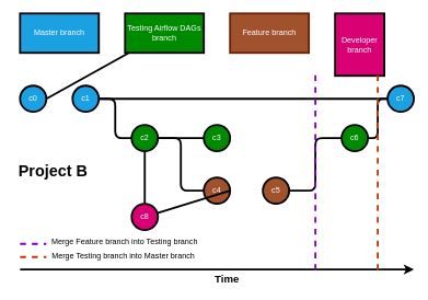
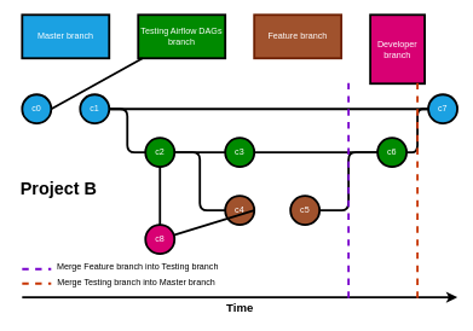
  <mxCell id="0" />
  <mxCell id="1" parent="0" />
  <mxCell id="2" value="Master branch" style="rounded=0;whiteSpace=wrap;html=1;fillColor=#1ba1e2;strokeColor=#000000;fontColor=#ffffff;strokeWidth=3;" parent="1" vertex="1"><mxGeometry x="30" y="20" width="120" height="60" as="geometry" /></mxCell>
  <mxCell id="3" value="Testing Airflow DAGs branch" style="rounded=0;whiteSpace=wrap;html=1;strokeColor=#000000;strokeWidth=3;fillColor=#008a00;fontColor=#ffffff;" parent="1" vertex="1"><mxGeometry x="190" y="20" width="120" height="60" as="geometry" /></mxCell>
  <mxCell id="4" value="Feature branch" style="rounded=0;whiteSpace=wrap;html=1;strokeColor=#6D1F00;strokeWidth=3;fillColor=#a0522d;fontColor=#ffffff;" parent="1" vertex="1"><mxGeometry x="350" y="20" width="120" height="60" as="geometry" /></mxCell>
  <mxCell id="5" value="c0" style="ellipse;whiteSpace=wrap;html=1;aspect=fixed;strokeColor=#000000;strokeWidth=3;fillColor=#1ba1e2;fontColor=#ffffff;" parent="1" vertex="1"><mxGeometry x="30" y="130" width="40" height="40" as="geometry" /></mxCell>
  <mxCell id="6" value="c1" style="ellipse;whiteSpace=wrap;html=1;aspect=fixed;strokeColor=#000000;strokeWidth=3;fillColor=#1ba1e2;fontColor=#ffffff;" parent="1" vertex="1"><mxGeometry x="110" y="130" width="40" height="40" as="geometry" /></mxCell>
  <mxCell id="7" value="" style="endArrow=none;html=1;strokeWidth=3;exitX=1;exitY=0.5;exitDx=0;exitDy=0;" parent="1" source="5" target="3" edge="1"><mxGeometry width="50" height="50" relative="1" as="geometry"><mxPoint x="-10" y="240" as="sourcePoint" /><mxPoint x="40" y="190" as="targetPoint" /></mxGeometry></mxCell>
  <mxCell id="8" value="c7" style="ellipse;whiteSpace=wrap;html=1;aspect=fixed;strokeColor=#000000;strokeWidth=3;fillColor=#1ba1e2;fontColor=#ffffff;" parent="1" vertex="1"><mxGeometry x="590" y="130" width="40" height="40" as="geometry" /></mxCell>
  <mxCell id="9" value="" style="endArrow=none;html=1;strokeWidth=3;entryX=0;entryY=0.5;entryDx=0;entryDy=0;exitX=1;exitY=0.5;exitDx=0;exitDy=0;" parent="1" source="6" target="8" edge="1"><mxGeometry width="50" height="50" relative="1" as="geometry"><mxPoint x="-10" y="240" as="sourcePoint" /><mxPoint x="40" y="190" as="targetPoint" /></mxGeometry></mxCell>
  <mxCell id="10" value="" style="edgeStyle=elbowEdgeStyle;elbow=horizontal;endArrow=none;html=1;strokeWidth=3;exitX=1;exitY=0.5;exitDx=0;exitDy=0;endFill=0;" parent="1" source="6" target="11" edge="1"><mxGeometry width="50" height="50" relative="1" as="geometry"><mxPoint x="30" y="240" as="sourcePoint" /><mxPoint x="80" y="190" as="targetPoint" /></mxGeometry></mxCell>
  <mxCell id="11" value="c2" style="ellipse;whiteSpace=wrap;html=1;aspect=fixed;fillColor=#008a00;strokeColor=#000000;fontColor=#ffffff;strokeWidth=3;" parent="1" vertex="1"><mxGeometry x="200" y="190" width="40" height="40" as="geometry" /></mxCell>
  <mxCell id="12" value="Developer branch" style="rounded=0;whiteSpace=wrap;html=1;strokeColor=#000000;strokeWidth=3;fillColor=#d80073;fontColor=#ffffff;" parent="1" vertex="1"><mxGeometry x="510" y="20" width="75" height="95" as="geometry" /></mxCell>
  <mxCell id="13" value="c3" style="ellipse;whiteSpace=wrap;html=1;aspect=fixed;fillColor=#008a00;strokeColor=#000000;fontColor=#ffffff;strokeWidth=3;" parent="1" vertex="1"><mxGeometry x="310" y="190" width="40" height="40" as="geometry" /></mxCell>
  <mxCell id="14" value="c4" style="ellipse;whiteSpace=wrap;html=1;aspect=fixed;fillColor=#a0522d;strokeColor=#000000;fontColor=#ffffff;strokeWidth=3;" parent="1" vertex="1"><mxGeometry x="310" y="270" width="40" height="40" as="geometry" /></mxCell>
  <mxCell id="15" value="c5" style="ellipse;whiteSpace=wrap;html=1;aspect=fixed;fillColor=#a0522d;strokeColor=#000000;fontColor=#ffffff;strokeWidth=3;" parent="1" vertex="1"><mxGeometry x="400" y="270" width="40" height="40" as="geometry" /></mxCell>
  <mxCell id="16" value="c6" style="ellipse;whiteSpace=wrap;html=1;aspect=fixed;fillColor=#008a00;strokeColor=#000000;fontColor=#ffffff;strokeWidth=3;" parent="1" vertex="1"><mxGeometry x="520" y="190" width="40" height="40" as="geometry" /></mxCell>
  <mxCell id="17" value="" style="edgeStyle=elbowEdgeStyle;elbow=horizontal;endArrow=none;html=1;strokeWidth=3;endFill=0;entryX=1;entryY=0.5;entryDx=0;entryDy=0;exitX=0;exitY=0.5;exitDx=0;exitDy=0;" parent="1" source="16" target="15" edge="1"><mxGeometry width="50" height="50" relative="1" as="geometry"><mxPoint x="470" y="200" as="sourcePoint" /><mxPoint x="380" y="270" as="targetPoint" /></mxGeometry></mxCell>
  <mxCell id="18" value="" style="edgeStyle=elbowEdgeStyle;elbow=horizontal;endArrow=none;html=1;strokeWidth=3;endFill=0;entryX=1;entryY=0.5;entryDx=0;entryDy=0;exitX=0;exitY=0.5;exitDx=0;exitDy=0;" parent="1" source="8" target="16" edge="1"><mxGeometry width="50" height="50" relative="1" as="geometry"><mxPoint x="610" y="180" as="sourcePoint" /><mxPoint x="490" y="270" as="targetPoint" /></mxGeometry></mxCell>
  <mxCell id="19" value="" style="endArrow=classic;html=1;strokeWidth=3;exitX=1;exitY=0.5;exitDx=0;exitDy=0;endFill=1;" parent="1" edge="1"><mxGeometry width="50" height="50" relative="1" as="geometry"><mxPoint x="30" y="410" as="sourcePoint" /><mxPoint x="630" y="410" as="targetPoint" /></mxGeometry></mxCell>
- <mxCell id="20" value="Time" style="text;html=1;align=center;verticalAlign=middle;resizable=0;points=[];autosize=1;fontSize=16;fontFamily=Helvetica;fontStyle=1" parent="1" vertex="1"><mxGeometry x="320" y="415" width="50" height="20" as="geometry" /></mxCell>
+ <mxCell id="20" value="Time" style="text;html=1;align=center;verticalAlign=middle;resizable=0;points=[];autosize=1;fontSize=16;fontFamily=Helvetica;fontStyle=1" parent="1" vertex="1"><mxGeometry x="305" y="415" width="50" height="20" as="geometry" /></mxCell>
  <mxCell id="21" value="Project B" style="text;html=1;align=center;verticalAlign=middle;resizable=0;points=[];autosize=1;fontSize=24;fontFamily=Helvetica;fontStyle=1" parent="1" vertex="1"><mxGeometry x="20" y="246" width="120" height="30" as="geometry" /></mxCell>
  <mxCell id="22" value="" style="endArrow=none;dashed=1;html=1;fontFamily=Helvetica;fontSize=24;rounded=0;strokeWidth=3;fillColor=#aa00ff;strokeColor=#7700CC;" parent="1" edge="1"><mxGeometry width="50" height="50" relative="1" as="geometry"><mxPoint x="30" y="371" as="sourcePoint" /><mxPoint x="70" y="371" as="targetPoint" /></mxGeometry></mxCell>
  <mxCell id="23" value="" style="endArrow=none;dashed=1;html=1;fontFamily=Helvetica;fontSize=24;rounded=0;strokeWidth=3;fillColor=#fa6800;strokeColor=#C73500;" parent="1" edge="1"><mxGeometry width="50" height="50" relative="1" as="geometry"><mxPoint x="30" y="391" as="sourcePoint" /><mxPoint x="70" y="391" as="targetPoint" /></mxGeometry></mxCell>
  <mxCell id="24" value="&lt;font style=&quot;font-size: 12px&quot;&gt;Merge Feature branch into Testing branch&lt;/font&gt;" style="text;html=1;align=center;verticalAlign=middle;resizable=0;points=[];autosize=1;fontSize=24;fontFamily=Helvetica;" parent="1" vertex="1"><mxGeometry x="69" y="344" width="240" height="40" as="geometry" /></mxCell>
  <mxCell id="25" value="&lt;font style=&quot;font-size: 12px&quot;&gt;Merge Testing branch into Master branch&lt;/font&gt;" style="text;html=1;align=center;verticalAlign=middle;resizable=0;points=[];autosize=1;fontSize=24;fontFamily=Helvetica;" parent="1" vertex="1"><mxGeometry x="72" y="366" width="230" height="40" as="geometry" /></mxCell>
  <mxCell id="26" value="" style="edgeStyle=elbowEdgeStyle;elbow=horizontal;endArrow=none;html=1;strokeWidth=3;exitX=1;exitY=0.5;exitDx=0;exitDy=0;endFill=0;entryX=0;entryY=0.5;entryDx=0;entryDy=0;" edge="1" parent="1" source="11" target="14"><mxGeometry width="50" height="50" relative="1" as="geometry"><mxPoint x="160" y="160" as="sourcePoint" /><mxPoint x="210" y="220" as="targetPoint" /></mxGeometry></mxCell>
  <mxCell id="27" value="" style="endArrow=none;html=1;strokeWidth=3;entryX=0;entryY=0.5;entryDx=0;entryDy=0;exitX=1;exitY=0.5;exitDx=0;exitDy=0;" edge="1" parent="1" source="11" target="13"><mxGeometry width="50" height="50" relative="1" as="geometry"><mxPoint x="160" y="160" as="sourcePoint" /><mxPoint x="600" y="160" as="targetPoint" /></mxGeometry></mxCell>
  <mxCell id="28" value="" style="endArrow=none;html=1;strokeWidth=3;exitX=1;exitY=0.5;exitDx=0;exitDy=0;" edge="1" parent="1" source="14" target="30"><mxGeometry width="50" height="50" relative="1" as="geometry"><mxPoint x="160" y="160" as="sourcePoint" /><mxPoint x="600" y="160" as="targetPoint" /></mxGeometry></mxCell>
+ <mxCell id="29" value="" style="endArrow=none;html=1;strokeWidth=3;entryX=0;entryY=0.5;entryDx=0;entryDy=0;exitX=1;exitY=0.5;exitDx=0;exitDy=0;" edge="1" parent="1" source="13" target="16"><mxGeometry width="50" height="50" relative="1" as="geometry"><mxPoint x="360" y="300" as="sourcePoint" /><mxPoint x="410" y="300" as="targetPoint" /></mxGeometry></mxCell>
  <mxCell id="30" value="c8" style="ellipse;whiteSpace=wrap;html=1;aspect=fixed;fillColor=#d80073;strokeColor=#000000;fontColor=#ffffff;strokeWidth=3;" vertex="1" parent="1"><mxGeometry x="200" y="310" width="40" height="40" as="geometry" /></mxCell>
  <mxCell id="31" value="" style="endArrow=none;html=1;strokeWidth=3;entryX=0.5;entryY=0;entryDx=0;entryDy=0;exitX=0.5;exitY=1;exitDx=0;exitDy=0;" edge="1" parent="1" source="11" target="30"><mxGeometry width="50" height="50" relative="1" as="geometry"><mxPoint x="160" y="160" as="sourcePoint" /><mxPoint x="600" y="160" as="targetPoint" /></mxGeometry></mxCell>
  <mxCell id="32" value="" style="endArrow=none;dashed=1;html=1;fontFamily=Helvetica;fontSize=24;rounded=0;strokeWidth=3;fillColor=#aa00ff;strokeColor=#7700CC;" edge="1" parent="1"><mxGeometry width="50" height="50" relative="1" as="geometry"><mxPoint x="480" y="411" as="sourcePoint" /><mxPoint x="480" y="111" as="targetPoint" /></mxGeometry></mxCell>
  <mxCell id="33" value="" style="endArrow=none;dashed=1;html=1;fontFamily=Helvetica;fontSize=24;rounded=0;strokeWidth=3;fillColor=#fa6800;strokeColor=#C73500;" edge="1" parent="1"><mxGeometry width="50" height="50" relative="1" as="geometry"><mxPoint x="575" y="411" as="sourcePoint" /><mxPoint x="575" y="111" as="targetPoint" /></mxGeometry></mxCell>
